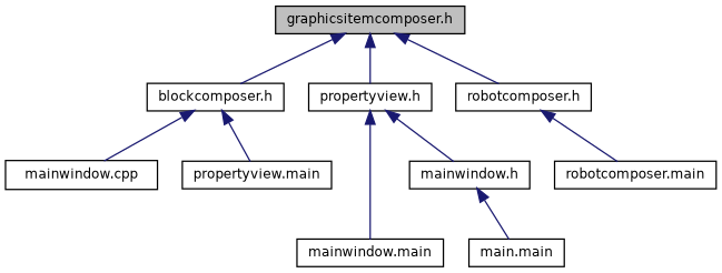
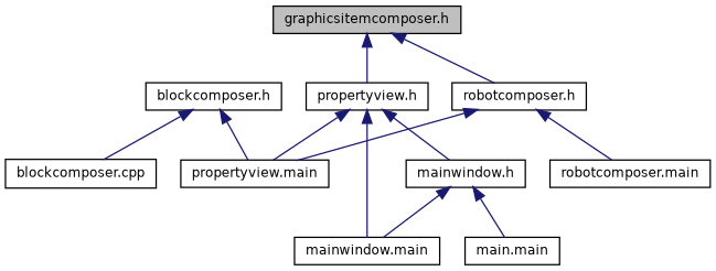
  digraph {
    node [color=black fillcolor=white fontname=Helvetica fontsize=10 shape=record style=filled]
    edge [color=midnightblue dir=back fontname=Helvetica fontsize=10 labelfontname=Helvetica labelfontsize=10 style=solid]
    n1 [fillcolor=grey75 fontcolor=black height=0.2 label="graphicsitemcomposer.h" width=0.4]
    n2 [height=0.2 label="blockcomposer.h" width=0.4]
    n3 [height=0.2 label="propertyview.h" width=0.4]
    n4 [height=0.2 label="robotcomposer.h" width=0.4]
-   n5 [height=0.2 label="mainwindow.cpp" width=0.4]
+   n5 [height=0.2 label="blockcomposer.cpp" width=0.4]
    n6 [height=0.2 label="propertyview.main" width=0.4]
    n7 [height=0.2 label="mainwindow.main" width=0.4]
    n8 [height=0.2 label="mainwindow.h" width=0.4]
    n9 [height=0.2 label="robotcomposer.main" width=0.4]
    n10 [height=0.2 label="main.main" width=0.4]
-   n1 -> n2
    n1 -> n3
    n1 -> n4
    n2 -> n5
    n2 -> n6
+   n3 -> n6
    n3 -> n7
    n3 -> n8
+   n4 -> n6
    n4 -> n9
+   n8 -> n7
    n8 -> n10
  }
